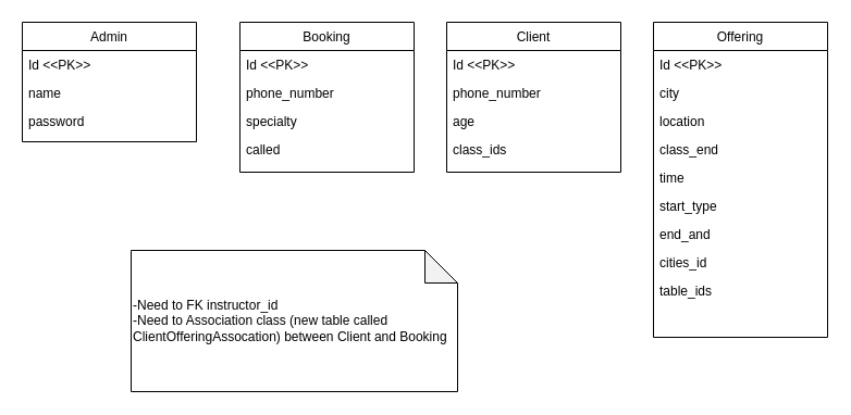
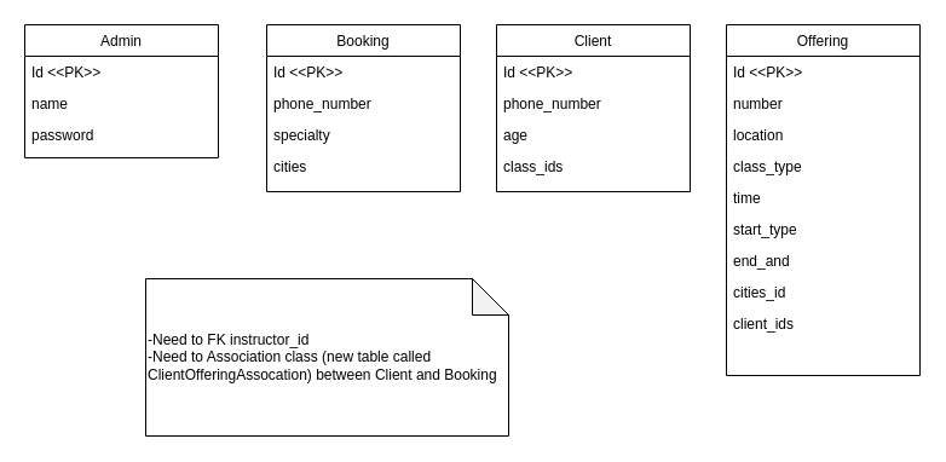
  <mxCell id="0" />
  <mxCell id="1" parent="0" />
  <mxCell id="2" value="Admin" style="swimlane;fontStyle=0;align=center;verticalAlign=top;childLayout=stackLayout;horizontal=1;startSize=26;horizontalStack=0;resizeParent=1;resizeLast=0;collapsible=1;marginBottom=0;rounded=0;shadow=0;strokeWidth=1;" parent="1" vertex="1"><mxGeometry x="20" y="20" width="160" height="110" as="geometry"><mxRectangle x="230" y="140" width="160" height="26" as="alternateBounds" /></mxGeometry></mxCell>
  <mxCell id="3" value="Id &lt;&lt;PK&gt;&gt;" style="text;align=left;verticalAlign=top;spacingLeft=4;spacingRight=4;overflow=hidden;rotatable=0;points=[[0,0.5],[1,0.5]];portConstraint=eastwest;" parent="2" vertex="1"><mxGeometry y="26" width="160" height="26" as="geometry" /></mxCell>
  <mxCell id="4" value="name" style="text;align=left;verticalAlign=top;spacingLeft=4;spacingRight=4;overflow=hidden;rotatable=0;points=[[0,0.5],[1,0.5]];portConstraint=eastwest;rounded=0;shadow=0;html=0;" parent="2" vertex="1"><mxGeometry y="52" width="160" height="26" as="geometry" /></mxCell>
  <mxCell id="5" value="password" style="text;align=left;verticalAlign=top;spacingLeft=4;spacingRight=4;overflow=hidden;rotatable=0;points=[[0,0.5],[1,0.5]];portConstraint=eastwest;rounded=0;shadow=0;html=0;" parent="2" vertex="1"><mxGeometry y="78" width="160" height="26" as="geometry" /></mxCell>
  <mxCell id="6" value="Booking" style="swimlane;fontStyle=0;align=center;verticalAlign=top;childLayout=stackLayout;horizontal=1;startSize=26;horizontalStack=0;resizeParent=1;resizeLast=0;collapsible=1;marginBottom=0;rounded=0;shadow=0;strokeWidth=1;" vertex="1" parent="1"><mxGeometry x="220" y="20" width="160" height="138" as="geometry"><mxRectangle x="230" y="140" width="160" height="26" as="alternateBounds" /></mxGeometry></mxCell>
  <mxCell id="7" value="Id &lt;&lt;PK&gt;&gt;" style="text;align=left;verticalAlign=top;spacingLeft=4;spacingRight=4;overflow=hidden;rotatable=0;points=[[0,0.5],[1,0.5]];portConstraint=eastwest;" vertex="1" parent="6"><mxGeometry y="26" width="160" height="26" as="geometry" /></mxCell>
  <mxCell id="8" value="phone_number" style="text;align=left;verticalAlign=top;spacingLeft=4;spacingRight=4;overflow=hidden;rotatable=0;points=[[0,0.5],[1,0.5]];portConstraint=eastwest;rounded=0;shadow=0;html=0;" vertex="1" parent="6"><mxGeometry y="52" width="160" height="26" as="geometry" /></mxCell>
  <mxCell id="9" value="specialty" style="text;align=left;verticalAlign=top;spacingLeft=4;spacingRight=4;overflow=hidden;rotatable=0;points=[[0,0.5],[1,0.5]];portConstraint=eastwest;rounded=0;shadow=0;html=0;" vertex="1" parent="6"><mxGeometry y="78" width="160" height="26" as="geometry" /></mxCell>
- <mxCell id="10" value="called" style="text;align=left;verticalAlign=top;spacingLeft=4;spacingRight=4;overflow=hidden;rotatable=0;points=[[0,0.5],[1,0.5]];portConstraint=eastwest;rounded=0;shadow=0;html=0;" vertex="1" parent="6"><mxGeometry y="104" width="160" height="26" as="geometry" /></mxCell>
+ <mxCell id="10" value="cities" style="text;align=left;verticalAlign=top;spacingLeft=4;spacingRight=4;overflow=hidden;rotatable=0;points=[[0,0.5],[1,0.5]];portConstraint=eastwest;rounded=0;shadow=0;html=0;" vertex="1" parent="6"><mxGeometry y="104" width="160" height="26" as="geometry" /></mxCell>
  <mxCell id="11" value="Client" style="swimlane;fontStyle=0;align=center;verticalAlign=top;childLayout=stackLayout;horizontal=1;startSize=26;horizontalStack=0;resizeParent=1;resizeLast=0;collapsible=1;marginBottom=0;rounded=0;shadow=0;strokeWidth=1;" vertex="1" parent="1"><mxGeometry x="410" y="20" width="160" height="138" as="geometry"><mxRectangle x="230" y="140" width="160" height="26" as="alternateBounds" /></mxGeometry></mxCell>
  <mxCell id="12" value="Id &lt;&lt;PK&gt;&gt;" style="text;align=left;verticalAlign=top;spacingLeft=4;spacingRight=4;overflow=hidden;rotatable=0;points=[[0,0.5],[1,0.5]];portConstraint=eastwest;" vertex="1" parent="11"><mxGeometry y="26" width="160" height="26" as="geometry" /></mxCell>
  <mxCell id="13" value="phone_number" style="text;align=left;verticalAlign=top;spacingLeft=4;spacingRight=4;overflow=hidden;rotatable=0;points=[[0,0.5],[1,0.5]];portConstraint=eastwest;rounded=0;shadow=0;html=0;" vertex="1" parent="11"><mxGeometry y="52" width="160" height="26" as="geometry" /></mxCell>
  <mxCell id="14" value="age" style="text;align=left;verticalAlign=top;spacingLeft=4;spacingRight=4;overflow=hidden;rotatable=0;points=[[0,0.5],[1,0.5]];portConstraint=eastwest;rounded=0;shadow=0;html=0;" vertex="1" parent="11"><mxGeometry y="78" width="160" height="26" as="geometry" /></mxCell>
  <mxCell id="15" value="class_ids" style="text;align=left;verticalAlign=top;spacingLeft=4;spacingRight=4;overflow=hidden;rotatable=0;points=[[0,0.5],[1,0.5]];portConstraint=eastwest;rounded=0;shadow=0;html=0;" vertex="1" parent="11"><mxGeometry y="104" width="160" height="26" as="geometry" /></mxCell>
  <mxCell id="16" value="Offering" style="swimlane;fontStyle=0;align=center;verticalAlign=top;childLayout=stackLayout;horizontal=1;startSize=26;horizontalStack=0;resizeParent=1;resizeLast=0;collapsible=1;marginBottom=0;rounded=0;shadow=0;strokeWidth=1;" vertex="1" parent="1"><mxGeometry x="600" y="20" width="160" height="290" as="geometry"><mxRectangle x="230" y="140" width="160" height="26" as="alternateBounds" /></mxGeometry></mxCell>
  <mxCell id="17" value="Id &lt;&lt;PK&gt;&gt;" style="text;align=left;verticalAlign=top;spacingLeft=4;spacingRight=4;overflow=hidden;rotatable=0;points=[[0,0.5],[1,0.5]];portConstraint=eastwest;" vertex="1" parent="16"><mxGeometry y="26" width="160" height="26" as="geometry" /></mxCell>
- <mxCell id="18" value="city&#10;" style="text;align=left;verticalAlign=top;spacingLeft=4;spacingRight=4;overflow=hidden;rotatable=0;points=[[0,0.5],[1,0.5]];portConstraint=eastwest;rounded=0;shadow=0;html=0;" vertex="1" parent="16"><mxGeometry y="52" width="160" height="26" as="geometry" /></mxCell>
+ <mxCell id="18" value="number&#10;" style="text;align=left;verticalAlign=top;spacingLeft=4;spacingRight=4;overflow=hidden;rotatable=0;points=[[0,0.5],[1,0.5]];portConstraint=eastwest;rounded=0;shadow=0;html=0;" vertex="1" parent="16"><mxGeometry y="52" width="160" height="26" as="geometry" /></mxCell>
  <mxCell id="19" value="location" style="text;align=left;verticalAlign=top;spacingLeft=4;spacingRight=4;overflow=hidden;rotatable=0;points=[[0,0.5],[1,0.5]];portConstraint=eastwest;rounded=0;shadow=0;html=0;" vertex="1" parent="16"><mxGeometry y="78" width="160" height="26" as="geometry" /></mxCell>
- <mxCell id="20" value="class_end" style="text;align=left;verticalAlign=top;spacingLeft=4;spacingRight=4;overflow=hidden;rotatable=0;points=[[0,0.5],[1,0.5]];portConstraint=eastwest;rounded=0;shadow=0;html=0;" vertex="1" parent="16"><mxGeometry y="104" width="160" height="26" as="geometry" /></mxCell>
+ <mxCell id="20" value="class_type" style="text;align=left;verticalAlign=top;spacingLeft=4;spacingRight=4;overflow=hidden;rotatable=0;points=[[0,0.5],[1,0.5]];portConstraint=eastwest;rounded=0;shadow=0;html=0;" vertex="1" parent="16"><mxGeometry y="104" width="160" height="26" as="geometry" /></mxCell>
  <mxCell id="21" value="time" style="text;align=left;verticalAlign=top;spacingLeft=4;spacingRight=4;overflow=hidden;rotatable=0;points=[[0,0.5],[1,0.5]];portConstraint=eastwest;rounded=0;shadow=0;html=0;" vertex="1" parent="16"><mxGeometry y="130" width="160" height="26" as="geometry" /></mxCell>
  <mxCell id="22" value="start_type" style="text;align=left;verticalAlign=top;spacingLeft=4;spacingRight=4;overflow=hidden;rotatable=0;points=[[0,0.5],[1,0.5]];portConstraint=eastwest;rounded=0;shadow=0;html=0;" vertex="1" parent="16"><mxGeometry y="156" width="160" height="26" as="geometry" /></mxCell>
  <mxCell id="23" value="end_and" style="text;align=left;verticalAlign=top;spacingLeft=4;spacingRight=4;overflow=hidden;rotatable=0;points=[[0,0.5],[1,0.5]];portConstraint=eastwest;rounded=0;shadow=0;html=0;" vertex="1" parent="16"><mxGeometry y="182" width="160" height="26" as="geometry" /></mxCell>
  <mxCell id="24" value="cities_id" style="text;align=left;verticalAlign=top;spacingLeft=4;spacingRight=4;overflow=hidden;rotatable=0;points=[[0,0.5],[1,0.5]];portConstraint=eastwest;rounded=0;shadow=0;html=0;" vertex="1" parent="16"><mxGeometry y="208" width="160" height="26" as="geometry" /></mxCell>
- <mxCell id="25" value="table_ids" style="text;align=left;verticalAlign=top;spacingLeft=4;spacingRight=4;overflow=hidden;rotatable=0;points=[[0,0.5],[1,0.5]];portConstraint=eastwest;rounded=0;shadow=0;html=0;" vertex="1" parent="16"><mxGeometry y="234" width="160" height="26" as="geometry" /></mxCell>
+ <mxCell id="25" value="client_ids" style="text;align=left;verticalAlign=top;spacingLeft=4;spacingRight=4;overflow=hidden;rotatable=0;points=[[0,0.5],[1,0.5]];portConstraint=eastwest;rounded=0;shadow=0;html=0;" vertex="1" parent="16"><mxGeometry y="234" width="160" height="26" as="geometry" /></mxCell>
  <mxCell id="26" value="-Need to FK instructor_id&lt;div&gt;-Need to Association class (new table called ClientOfferingAssocation) between Client and Booking&lt;/div&gt;" style="shape=note;whiteSpace=wrap;html=1;backgroundOutline=1;darkOpacity=0.05;align=left;" vertex="1" parent="1"><mxGeometry x="120" y="230" width="300" height="130" as="geometry" /></mxCell>
